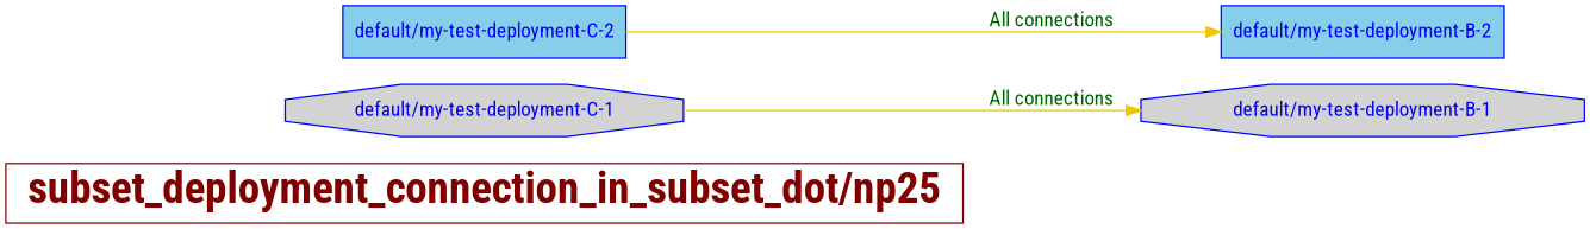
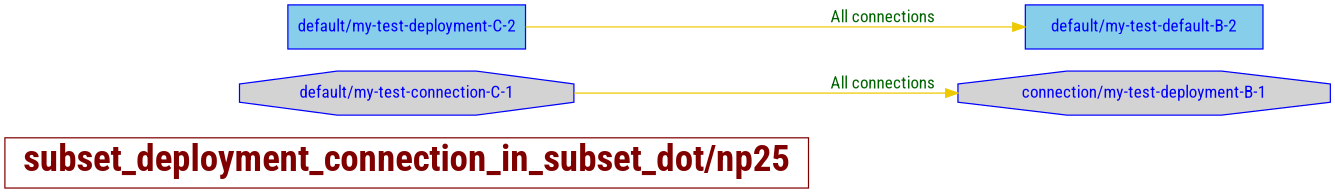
  digraph {
    fontname="Roboto Condensed"
    rankdir=LR
    node [color=blue fontcolor=blue fontname="Roboto Condensed" shape=box fillcolor=lightgrey style=filled]
    edge [color=gold2 fontcolor=darkgreen fontname="Roboto Condensed"]
    n1 [color=webmaroon fontcolor=webmaroon fontsize=30 label=< <B>subset_deployment_connection_in_subset_dot/np25</B> > fillcolor="" style=""]
-   n2 [label="default/my-test-deployment-B-1" shape=octagon]
-   n3 [fillcolor=skyblue label="default/my-test-deployment-B-2"]
-   n4 [label="default/my-test-deployment-C-1" shape=octagon]
+   n2 [label="connection/my-test-deployment-B-1" shape=octagon]
+   n3 [fillcolor=skyblue label="default/my-test-default-B-2"]
+   n4 [label="default/my-test-connection-C-1" shape=octagon]
    n5 [fillcolor=skyblue label="default/my-test-deployment-C-2"]
    n4 -> n2 [label="All connections"]
    n5 -> n3 [label="All connections"]
  }
